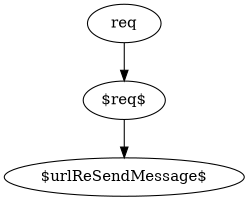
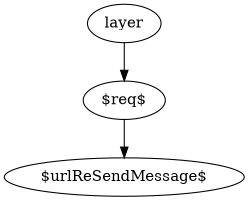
  strict graph {
    node [labelloc=c]
    edge [dir=forward]
-   n1 [label=req]
+   n1 [label=layer]
    n2 [label="$req$"]
    n3 [label="$urlReSendMessage$"]
    n1 -- n2
    n2 -- n3
  }
